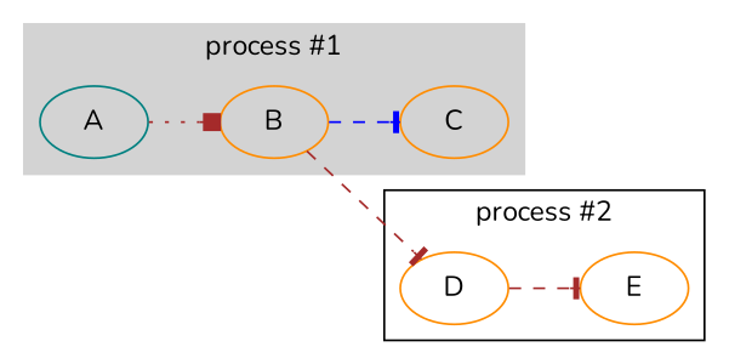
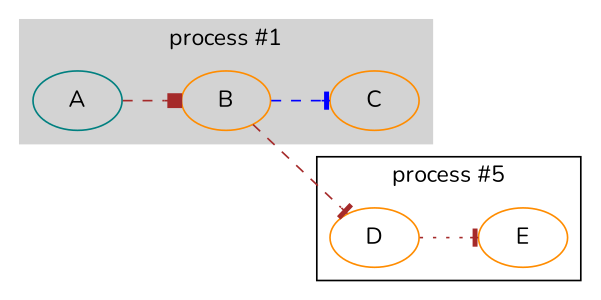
  digraph {
    fontname=Nunito
    rankdir=LR
    node [color=darkorange fontname=Nunito]
    edge [arrowhead=tee color=brown fontname=Nunito style=dotted]
    A [color=teal]
    B
    C
    D
    E
    subgraph cluster_1 {
      color=lightgrey
      label="process #1"
      style=filled
      A
      B
      C
    }
    subgraph cluster_2 {
-     label="process #2"
+     label="process #5"
      D
      E
    }
-   A -> B [arrowhead=box]
+   A -> B [arrowhead=box style=dashed]
    B -> C [color=blue style=dashed]
    B -> D [style=dashed]
-   D -> E [style=dashed]
+   D -> E
  }
